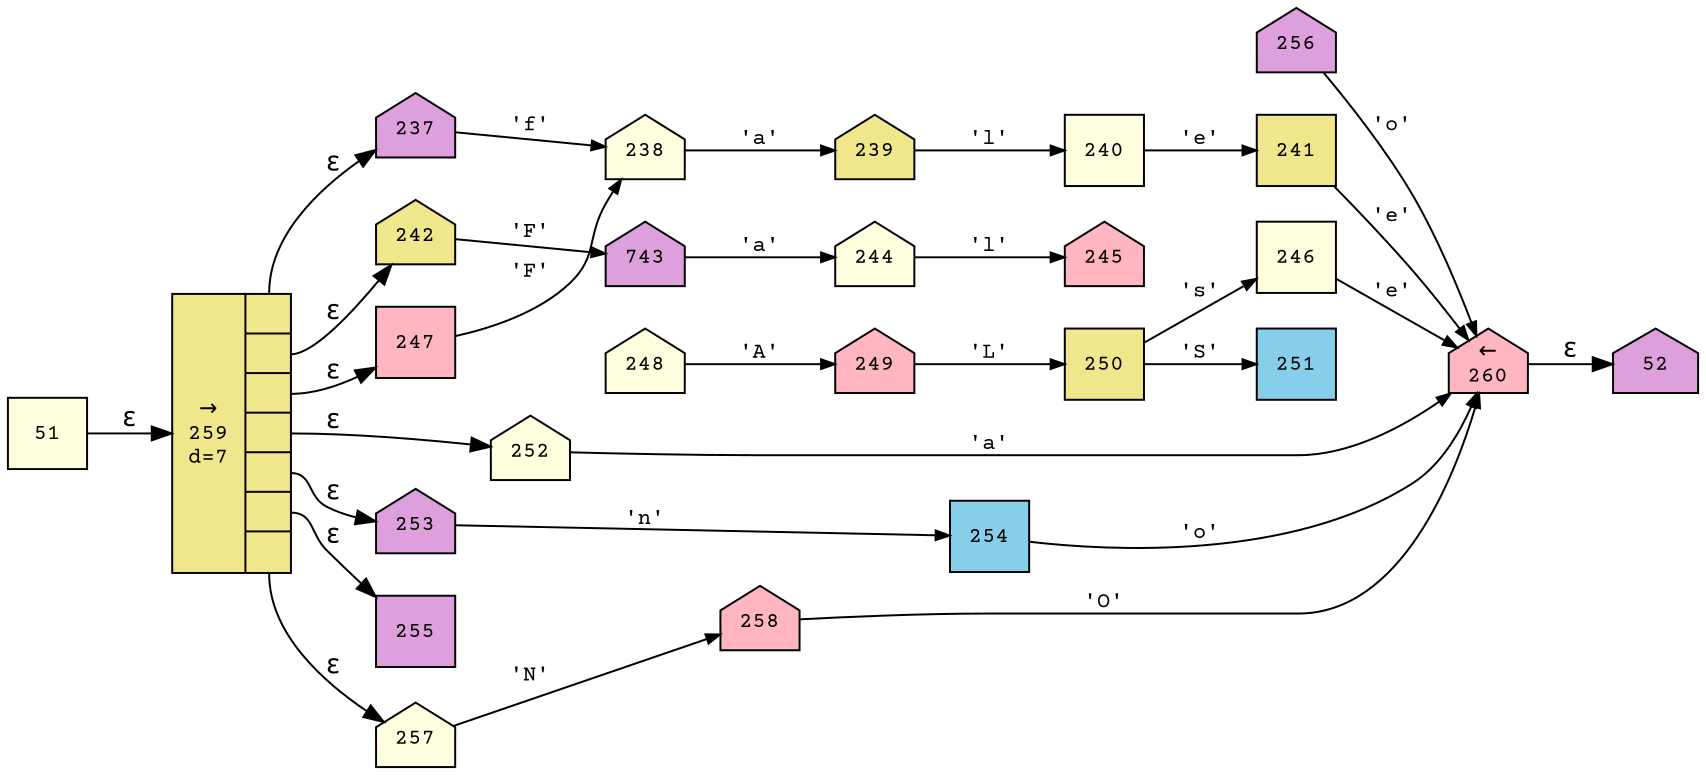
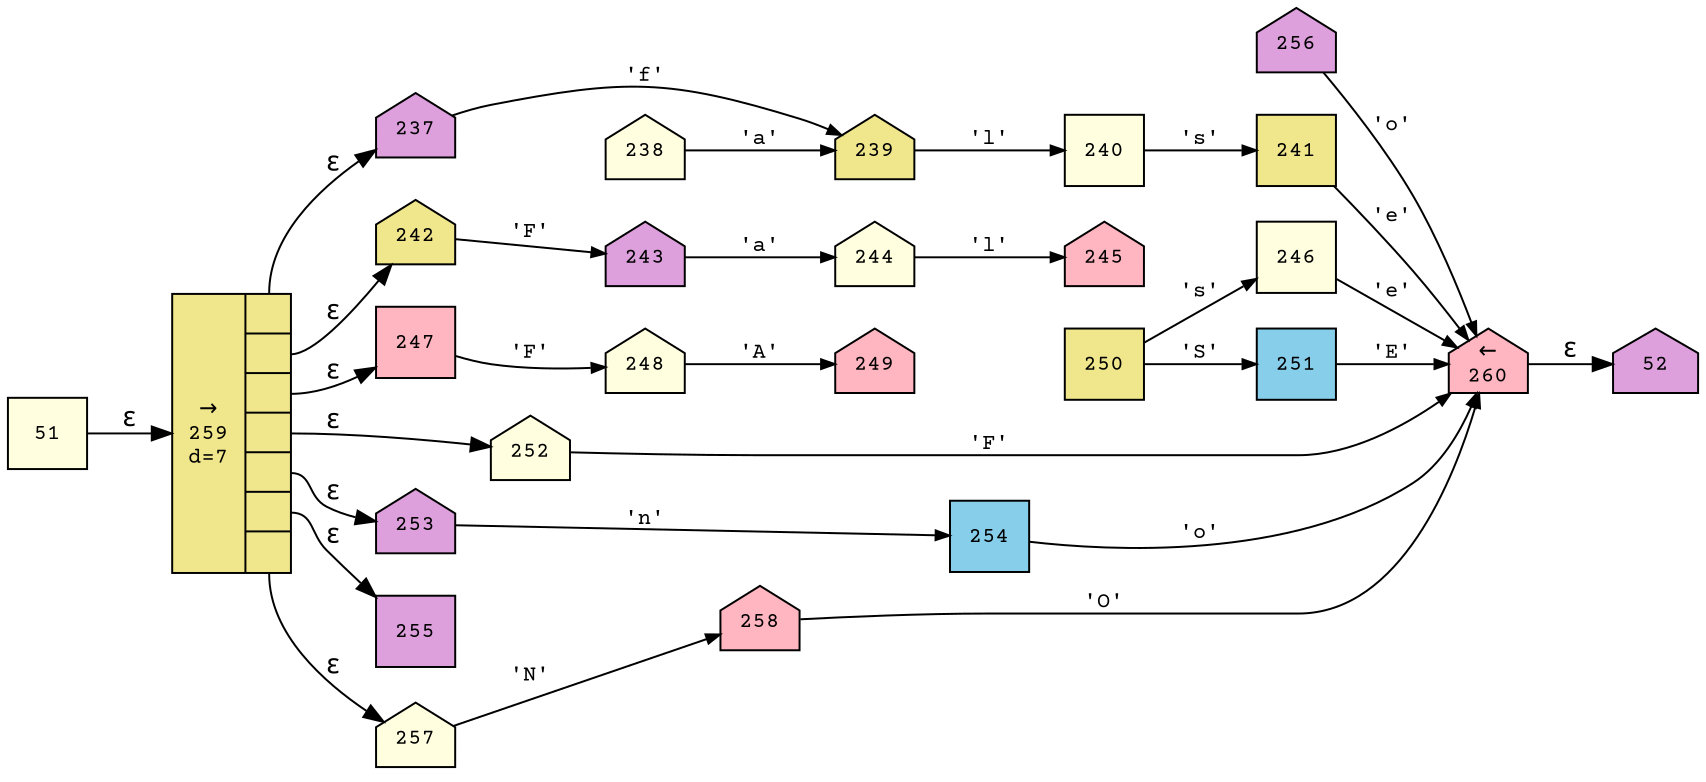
  digraph {
    fontname="Courier Prime"
    rankdir=LR
    node [fillcolor=lightyellow fixedsize=true fontname="Courier Prime" fontsize=11 shape=house style=filled peripheries=1]
    edge [arrowhead=normal arrowsize=.7 fontname="Courier Prime" fontsize=11]
    n1 [fillcolor=plum label=52 width=.6 peripheries=""]
    n2 [fillcolor=plum label=256 width=.55]
    n3 [fillcolor=lightpink label="&larr;\n260" width=.55]
    n4 [label=257 width=.55]
    n5 [fillcolor=lightpink label=258 width=.55]
    n6 [fillcolor=khaki fixedsize=false label="{&rarr;\n259\nd=7|{<p0>|<p1>|<p2>|<p3>|<p4>|<p5>|<p6>}}" shape=record]
    n7 [fillcolor=plum label=237 width=.55]
    n8 [fillcolor=khaki label=242 width=.55]
    n9 [fillcolor=lightpink label=247 shape=box width=.55]
    n10 [label=252 width=.55]
    n11 [fillcolor=plum label=253 width=.55]
    n12 [fillcolor=plum label=255 shape=box width=.55]
    n13 [label=238 width=.55]
-   n14 [fillcolor=plum label=743 width=.55]
+   n14 [fillcolor=plum label=243 width=.55]
    n15 [label=248 width=.55]
    n16 [fillcolor=skyblue label=254 shape=box width=.55]
    n17 [fillcolor=khaki label=239 width=.55]
    n18 [label=240 shape=box width=.55]
    n19 [fillcolor=khaki label=241 shape=box width=.55]
    n20 [label=244 width=.55]
    n21 [label=51 shape=box width=.55]
    n22 [fillcolor=lightpink label=245 width=.55]
    n23 [label=246 shape=box width=.55]
    n24 [fillcolor=lightpink label=249 width=.55]
    n25 [fillcolor=khaki label=250 shape=box width=.55]
    n26 [fillcolor=skyblue label=251 shape=box width=.55]
    n2 -> n3 [label="'o'"]
    n3 -> n1 [label="&epsilon;" arrowhead="" arrowsize="" fontsize=""]
    n4 -> n5 [label="'N'"]
    n5 -> n3 [label="'O'"]
    n6 -> n4 [label="&epsilon;" tailport=p6 arrowhead="" arrowsize="" fontsize=""]
    n6 -> n7 [label="&epsilon;" tailport=p0 arrowhead="" arrowsize="" fontsize=""]
    n6 -> n8 [label="&epsilon;" tailport=p1 arrowhead="" arrowsize="" fontsize=""]
    n6 -> n9 [label="&epsilon;" tailport=p2 arrowhead="" arrowsize="" fontsize=""]
    n6 -> n10 [label="&epsilon;" tailport=p3 arrowhead="" arrowsize="" fontsize=""]
    n6 -> n11 [label="&epsilon;" tailport=p4 arrowhead="" arrowsize="" fontsize=""]
    n6 -> n12 [label="&epsilon;" tailport=p5 arrowhead="" arrowsize="" fontsize=""]
-   n7 -> n13 [label="'f'"]
+   n7 -> n17 [label="'f'"]
    n8 -> n14 [label="'F'"]
-   n9 -> n13 [label="'F'"]
-   n10 -> n3 [label="'a'"]
+   n9 -> n15 [label="'F'"]
+   n10 -> n3 [label="'F'"]
    n11 -> n16 [label="'n'"]
    n13 -> n17 [label="'a'"]
    n14 -> n20 [label="'a'"]
    n15 -> n24 [label="'A'"]
    n16 -> n3 [label="'o'"]
    n17 -> n18 [label="'l'"]
-   n18 -> n19 [label="'e'"]
+   n18 -> n19 [label="'s'"]
    n19 -> n3 [label="'e'"]
    n20 -> n22 [label="'l'"]
    n21 -> n6 [label="&epsilon;" arrowhead="" arrowsize="" fontsize=""]
    n23 -> n3 [label="'e'"]
-   n24 -> n25 [label="'L'"]
    n25 -> n23 [label="'s'"]
    n25 -> n26 [label="'S'"]
+   n26 -> n3 [label="'E'"]
  }
